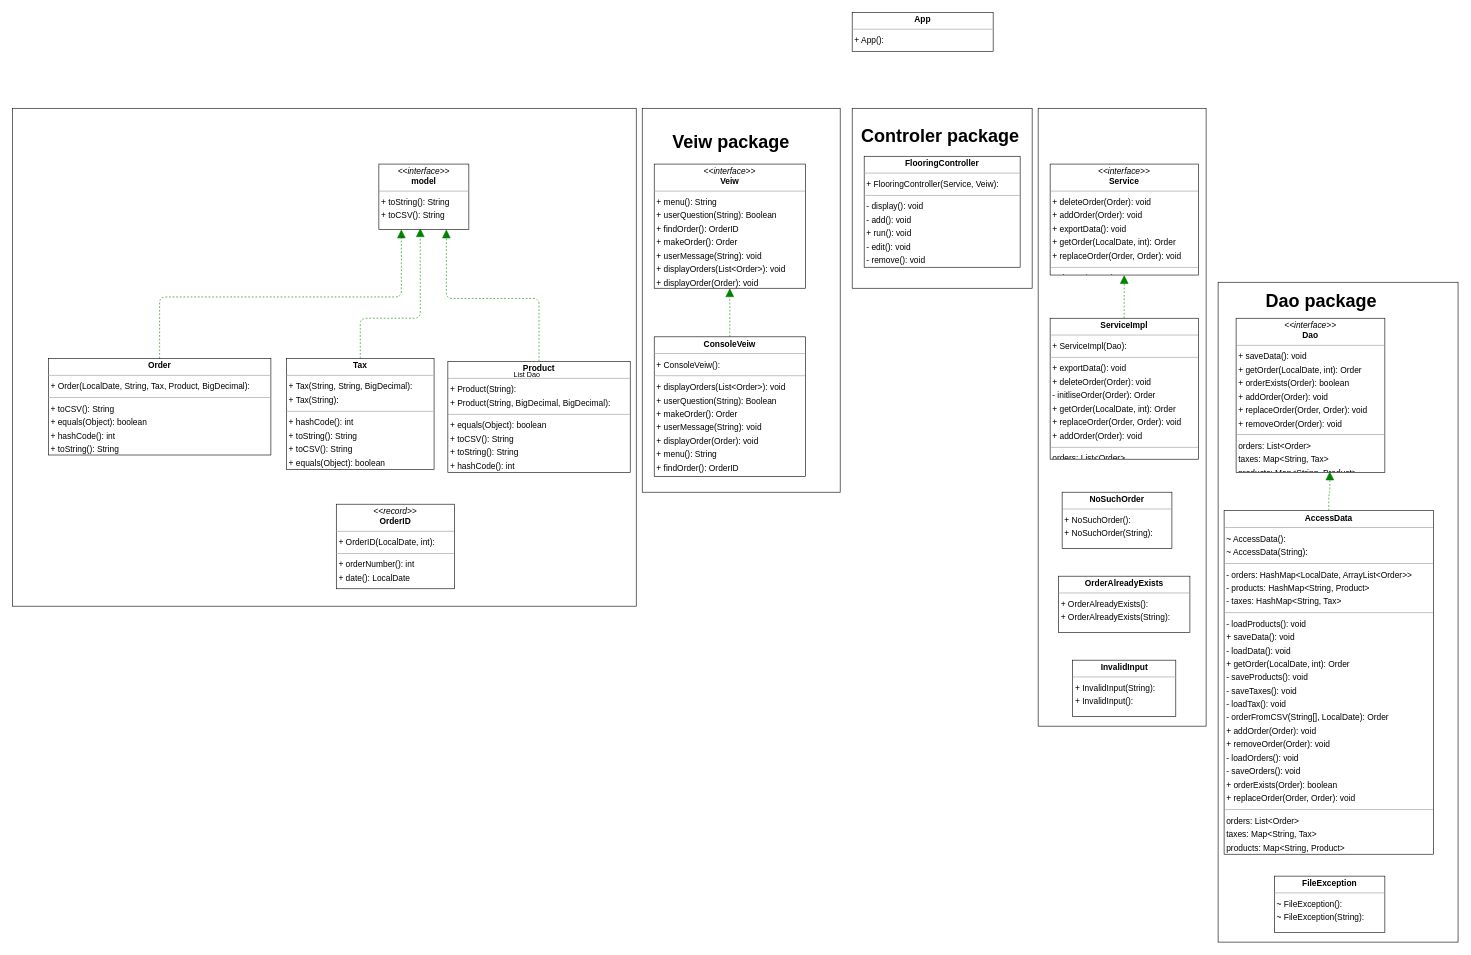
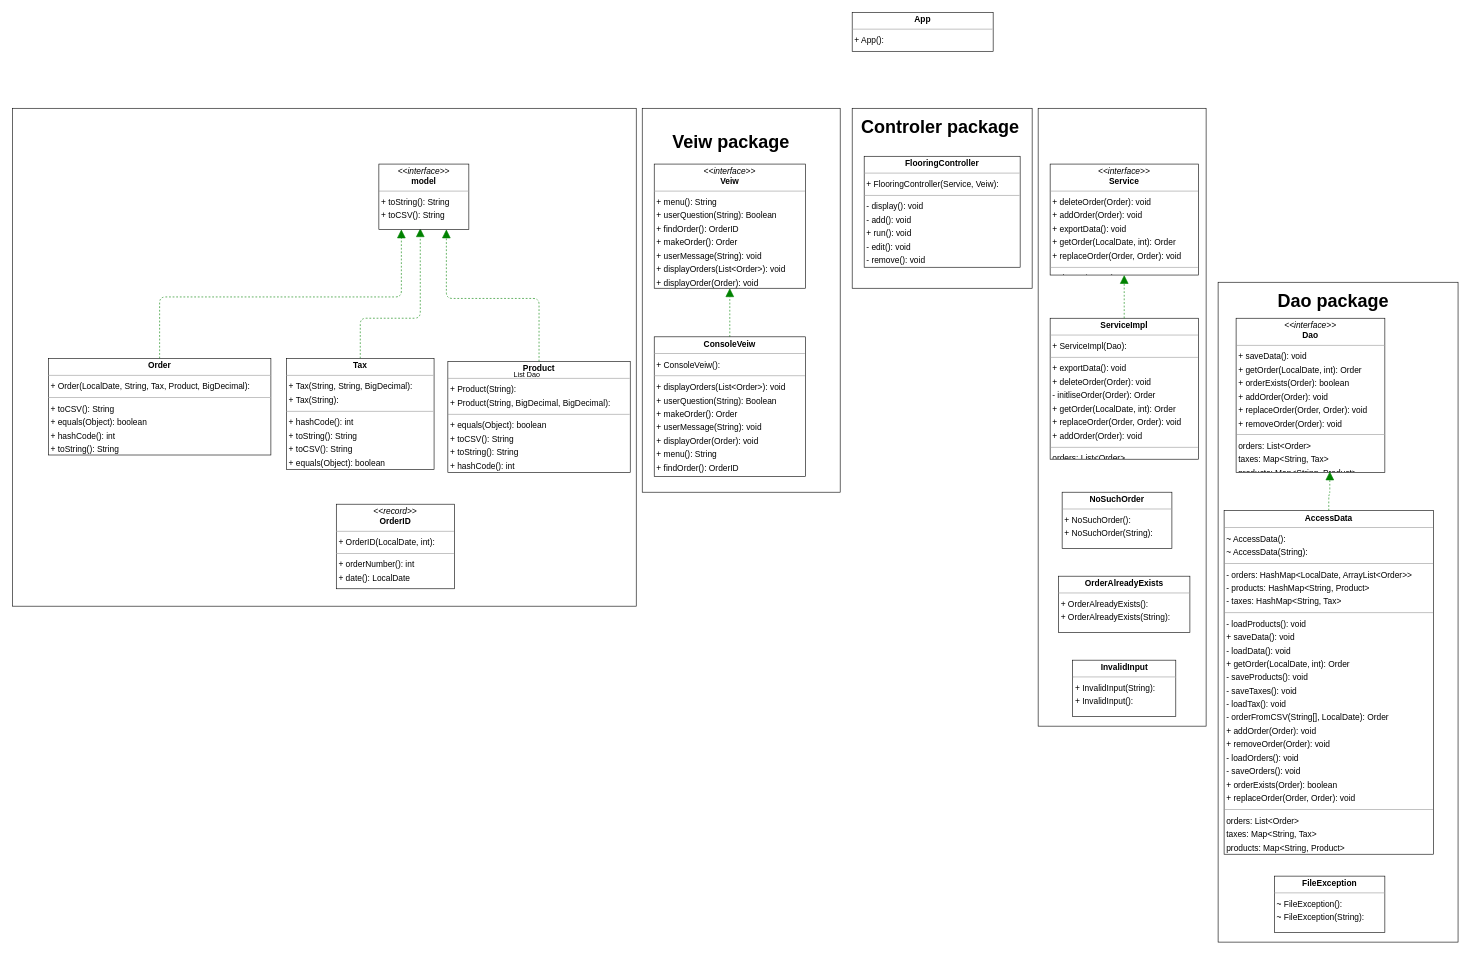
  <mxCell id="0" />
  <mxCell id="1" parent="0" />
  <mxCell id="2" value="" style="rounded=0;whiteSpace=wrap;html=1;" vertex="1" parent="1"><mxGeometry x="2030" y="470" width="400" height="1100" as="geometry" /></mxCell>
  <mxCell id="3" value="" style="rounded=0;whiteSpace=wrap;html=1;" vertex="1" parent="1"><mxGeometry x="1730" y="180" width="280" height="1030" as="geometry" /></mxCell>
  <mxCell id="4" value="" style="rounded=0;whiteSpace=wrap;html=1;" vertex="1" parent="1"><mxGeometry x="1420" y="180" width="300" height="300" as="geometry" /></mxCell>
  <mxCell id="5" value="" style="rounded=0;whiteSpace=wrap;html=1;" vertex="1" parent="1"><mxGeometry x="1070" y="180" width="330" height="640" as="geometry" /></mxCell>
  <mxCell id="6" value="" style="rounded=0;whiteSpace=wrap;html=1;" vertex="1" parent="1"><mxGeometry x="20" y="180" width="1040" height="830" as="geometry" /></mxCell>
  <mxCell id="7" value="&lt;p style=&quot;margin:0px;margin-top:4px;text-align:center;&quot;&gt;&lt;b&gt;AccessData&lt;/b&gt;&lt;/p&gt;&lt;hr size=&quot;1&quot;/&gt;&lt;p style=&quot;margin:0 0 0 4px;line-height:1.6;&quot;&gt;~ AccessData(): &lt;br/&gt;~ AccessData(String): &lt;/p&gt;&lt;hr size=&quot;1&quot;/&gt;&lt;p style=&quot;margin:0 0 0 4px;line-height:1.6;&quot;&gt;- orders: HashMap&amp;lt;LocalDate, ArrayList&amp;lt;Order&amp;gt;&amp;gt;&lt;br/&gt;- products: HashMap&amp;lt;String, Product&amp;gt;&lt;br/&gt;- taxes: HashMap&amp;lt;String, Tax&amp;gt;&lt;/p&gt;&lt;hr size=&quot;1&quot;/&gt;&lt;p style=&quot;margin:0 0 0 4px;line-height:1.6;&quot;&gt;- loadProducts(): void&lt;br/&gt;+ saveData(): void&lt;br/&gt;- loadData(): void&lt;br/&gt;+ getOrder(LocalDate, int): Order&lt;br/&gt;- saveProducts(): void&lt;br/&gt;- saveTaxes(): void&lt;br/&gt;- loadTax(): void&lt;br/&gt;- orderFromCSV(String[], LocalDate): Order&lt;br/&gt;+ addOrder(Order): void&lt;br/&gt;+ removeOrder(Order): void&lt;br/&gt;- loadOrders(): void&lt;br/&gt;- saveOrders(): void&lt;br/&gt;+ orderExists(Order): boolean&lt;br/&gt;+ replaceOrder(Order, Order): void&lt;/p&gt;&lt;hr size=&quot;1&quot;/&gt;&lt;p style=&quot;margin:0 0 0 4px;line-height:1.6;&quot;&gt; orders: List&amp;lt;Order&amp;gt;&lt;br/&gt; taxes: Map&amp;lt;String, Tax&amp;gt;&lt;br/&gt; products: Map&amp;lt;String, Product&amp;gt;&lt;/p&gt;" style="verticalAlign=top;align=left;overflow=fill;fontSize=14;fontFamily=Helvetica;html=1;rounded=0;shadow=0;comic=0;labelBackgroundColor=none;strokeWidth=1;" parent="1" vertex="1"><mxGeometry x="2040" y="850.5" width="349" height="573" as="geometry" /></mxCell>
  <mxCell id="8" value="&lt;p style=&quot;margin:0px;margin-top:4px;text-align:center;&quot;&gt;&lt;b&gt;App&lt;/b&gt;&lt;/p&gt;&lt;hr size=&quot;1&quot;/&gt;&lt;p style=&quot;margin:0 0 0 4px;line-height:1.6;&quot;&gt;+ App(): &lt;/p&gt;&lt;hr size=&quot;1&quot;/&gt;&lt;p style=&quot;margin:0 0 0 4px;line-height:1.6;&quot;&gt;+ main(String[]): void&lt;/p&gt;" style="verticalAlign=top;align=left;overflow=fill;fontSize=14;fontFamily=Helvetica;html=1;rounded=0;shadow=0;comic=0;labelBackgroundColor=none;strokeWidth=1;" parent="1" vertex="1"><mxGeometry x="1420" y="20" width="235" height="65" as="geometry" /></mxCell>
  <mxCell id="9" style="edgeStyle=orthogonalEdgeStyle;rounded=1;orthogonalLoop=1;jettySize=auto;html=1;exitX=0.5;exitY=0;exitDx=0;exitDy=0;entryX=0.5;entryY=1;entryDx=0;entryDy=0;dashed=1;strokeColor=#008200;align=center;verticalAlign=middle;fontFamily=Helvetica;fontSize=11;fontColor=default;labelBackgroundColor=default;startArrow=none;endArrow=block;endSize=12;" edge="1" parent="1" source="10" target="26"><mxGeometry relative="1" as="geometry" /></mxCell>
  <mxCell id="10" value="&lt;p style=&quot;margin:0px;margin-top:4px;text-align:center;&quot;&gt;&lt;b&gt;ConsoleVeiw&lt;/b&gt;&lt;/p&gt;&lt;hr size=&quot;1&quot;/&gt;&lt;p style=&quot;margin:0 0 0 4px;line-height:1.6;&quot;&gt;+ ConsoleVeiw(): &lt;/p&gt;&lt;hr size=&quot;1&quot;/&gt;&lt;p style=&quot;margin:0 0 0 4px;line-height:1.6;&quot;&gt;+ displayOrders(List&amp;lt;Order&amp;gt;): void&lt;br/&gt;+ userQuestion(String): Boolean&lt;br/&gt;+ makeOrder(): Order&lt;br/&gt;+ userMessage(String): void&lt;br/&gt;+ displayOrder(Order): void&lt;br/&gt;+ menu(): String&lt;br/&gt;+ findOrder(): OrderID&lt;/p&gt;" style="verticalAlign=top;align=left;overflow=fill;fontSize=14;fontFamily=Helvetica;html=1;rounded=0;shadow=0;comic=0;labelBackgroundColor=none;strokeWidth=1;" parent="1" vertex="1"><mxGeometry x="1090" y="561" width="252" height="233" as="geometry" /></mxCell>
  <mxCell id="11" value="&lt;p style=&quot;margin:0px;margin-top:4px;text-align:center;&quot;&gt;&lt;i&gt;&amp;lt;&amp;lt;interface&amp;gt;&amp;gt;&lt;/i&gt;&lt;br/&gt;&lt;b&gt;Dao&lt;/b&gt;&lt;/p&gt;&lt;hr size=&quot;1&quot;/&gt;&lt;p style=&quot;margin:0 0 0 4px;line-height:1.6;&quot;&gt;+ saveData(): void&lt;br/&gt;+ getOrder(LocalDate, int): Order&lt;br/&gt;+ orderExists(Order): boolean&lt;br/&gt;+ addOrder(Order): void&lt;br/&gt;+ replaceOrder(Order, Order): void&lt;br/&gt;+ removeOrder(Order): void&lt;/p&gt;&lt;hr size=&quot;1&quot;/&gt;&lt;p style=&quot;margin:0 0 0 4px;line-height:1.6;&quot;&gt; orders: List&amp;lt;Order&amp;gt;&lt;br/&gt; taxes: Map&amp;lt;String, Tax&amp;gt;&lt;br/&gt; products: Map&amp;lt;String, Product&amp;gt;&lt;/p&gt;" style="verticalAlign=top;align=left;overflow=fill;fontSize=14;fontFamily=Helvetica;html=1;rounded=0;shadow=0;comic=0;labelBackgroundColor=none;strokeWidth=1;" parent="1" vertex="1"><mxGeometry x="2060" y="530" width="248" height="257" as="geometry" /></mxCell>
  <mxCell id="12" value="&lt;p style=&quot;margin:0px;margin-top:4px;text-align:center;&quot;&gt;&lt;b&gt;FileException&lt;/b&gt;&lt;/p&gt;&lt;hr size=&quot;1&quot;/&gt;&lt;p style=&quot;margin:0 0 0 4px;line-height:1.6;&quot;&gt;~ FileException(): &lt;br/&gt;~ FileException(String): &lt;/p&gt;" style="verticalAlign=top;align=left;overflow=fill;fontSize=14;fontFamily=Helvetica;html=1;rounded=0;shadow=0;comic=0;labelBackgroundColor=none;strokeWidth=1;" parent="1" vertex="1"><mxGeometry x="2124" y="1460" width="184" height="94" as="geometry" /></mxCell>
  <mxCell id="13" value="&lt;p style=&quot;margin:0px;margin-top:4px;text-align:center;&quot;&gt;&lt;b&gt;FlooringController&lt;/b&gt;&lt;/p&gt;&lt;hr size=&quot;1&quot;/&gt;&lt;p style=&quot;margin:0 0 0 4px;line-height:1.6;&quot;&gt;+ FlooringController(Service, Veiw): &lt;/p&gt;&lt;hr size=&quot;1&quot;/&gt;&lt;p style=&quot;margin:0 0 0 4px;line-height:1.6;&quot;&gt;- display(): void&lt;br/&gt;- add(): void&lt;br/&gt;+ run(): void&lt;br/&gt;- edit(): void&lt;br/&gt;- remove(): void&lt;/p&gt;" style="verticalAlign=top;align=left;overflow=fill;fontSize=14;fontFamily=Helvetica;html=1;rounded=0;shadow=0;comic=0;labelBackgroundColor=none;strokeWidth=1;" parent="1" vertex="1"><mxGeometry x="1440" y="260" width="260" height="185" as="geometry" /></mxCell>
  <mxCell id="14" value="&lt;p style=&quot;margin:0px;margin-top:4px;text-align:center;&quot;&gt;&lt;b&gt;InvalidInput&lt;/b&gt;&lt;/p&gt;&lt;hr size=&quot;1&quot;/&gt;&lt;p style=&quot;margin:0 0 0 4px;line-height:1.6;&quot;&gt;+ InvalidInput(String): &lt;br/&gt;+ InvalidInput(): &lt;/p&gt;" style="verticalAlign=top;align=left;overflow=fill;fontSize=14;fontFamily=Helvetica;html=1;rounded=0;shadow=0;comic=0;labelBackgroundColor=none;strokeWidth=1;" parent="1" vertex="1"><mxGeometry x="1787.5" y="1100" width="172" height="94" as="geometry" /></mxCell>
  <mxCell id="15" value="&lt;p style=&quot;margin:0px;margin-top:4px;text-align:center;&quot;&gt;&lt;b&gt;NoSuchOrder&lt;/b&gt;&lt;/p&gt;&lt;hr size=&quot;1&quot;/&gt;&lt;p style=&quot;margin:0 0 0 4px;line-height:1.6;&quot;&gt;+ NoSuchOrder(): &lt;br/&gt;+ NoSuchOrder(String): &lt;/p&gt;" style="verticalAlign=top;align=left;overflow=fill;fontSize=14;fontFamily=Helvetica;html=1;rounded=0;shadow=0;comic=0;labelBackgroundColor=none;strokeWidth=1;" parent="1" vertex="1"><mxGeometry x="1770" y="820" width="183" height="94" as="geometry" /></mxCell>
  <mxCell id="16" style="edgeStyle=orthogonalEdgeStyle;rounded=1;orthogonalLoop=1;jettySize=auto;html=1;exitX=0.5;exitY=0;exitDx=0;exitDy=0;dashed=1;strokeColor=#008200;align=center;verticalAlign=middle;fontFamily=Helvetica;fontSize=11;fontColor=default;labelBackgroundColor=default;startArrow=none;endArrow=block;endSize=12;entryX=0.25;entryY=1;entryDx=0;entryDy=0;" edge="1" parent="1" source="17" target="27"><mxGeometry relative="1" as="geometry"><mxPoint x="700" y="490" as="targetPoint" /></mxGeometry></mxCell>
  <mxCell id="17" value="&lt;p style=&quot;margin:0px;margin-top:4px;text-align:center;&quot;&gt;&lt;b&gt;Order&lt;/b&gt;&lt;/p&gt;&lt;hr size=&quot;1&quot;/&gt;&lt;p style=&quot;margin:0 0 0 4px;line-height:1.6;&quot;&gt;+ Order(LocalDate, String, Tax, Product, BigDecimal): &lt;/p&gt;&lt;hr size=&quot;1&quot;/&gt;&lt;p style=&quot;margin:0 0 0 4px;line-height:1.6;&quot;&gt;+ toCSV(): String&lt;br/&gt;+ equals(Object): boolean&lt;br/&gt;+ hashCode(): int&lt;br/&gt;+ toString(): String&lt;/p&gt;" style="verticalAlign=top;align=left;overflow=fill;fontSize=14;fontFamily=Helvetica;html=1;rounded=0;shadow=0;comic=0;labelBackgroundColor=none;strokeWidth=1;" parent="1" vertex="1"><mxGeometry x="80" y="597" width="371" height="161" as="geometry" /></mxCell>
  <mxCell id="18" value="&lt;p style=&quot;margin:0px;margin-top:4px;text-align:center;&quot;&gt;&lt;b&gt;OrderAlreadyExists&lt;/b&gt;&lt;/p&gt;&lt;hr size=&quot;1&quot;/&gt;&lt;p style=&quot;margin:0 0 0 4px;line-height:1.6;&quot;&gt;+ OrderAlreadyExists(): &lt;br/&gt;+ OrderAlreadyExists(String): &lt;/p&gt;" style="verticalAlign=top;align=left;overflow=fill;fontSize=14;fontFamily=Helvetica;html=1;rounded=0;shadow=0;comic=0;labelBackgroundColor=none;strokeWidth=1;" parent="1" vertex="1"><mxGeometry x="1764" y="960" width="219" height="94" as="geometry" /></mxCell>
  <mxCell id="19" value="&lt;p style=&quot;margin:0px;margin-top:4px;text-align:center;&quot;&gt;&lt;i&gt;&amp;lt;&amp;lt;record&amp;gt;&amp;gt;&lt;/i&gt;&lt;br/&gt;&lt;b&gt;OrderID&lt;/b&gt;&lt;/p&gt;&lt;hr size=&quot;1&quot;/&gt;&lt;p style=&quot;margin:0 0 0 4px;line-height:1.6;&quot;&gt;+ OrderID(LocalDate, int): &lt;/p&gt;&lt;hr size=&quot;1&quot;/&gt;&lt;p style=&quot;margin:0 0 0 4px;line-height:1.6;&quot;&gt;+ orderNumber(): int&lt;br/&gt;+ date(): LocalDate&lt;/p&gt;" style="verticalAlign=top;align=left;overflow=fill;fontSize=14;fontFamily=Helvetica;html=1;rounded=0;shadow=0;comic=0;labelBackgroundColor=none;strokeWidth=1;" parent="1" vertex="1"><mxGeometry x="560" y="840" width="197" height="141" as="geometry" /></mxCell>
  <mxCell id="20" style="edgeStyle=orthogonalEdgeStyle;rounded=1;orthogonalLoop=1;jettySize=auto;html=1;exitX=0.5;exitY=0;exitDx=0;exitDy=0;entryX=0.75;entryY=1;entryDx=0;entryDy=0;dashed=1;strokeColor=#008200;align=center;verticalAlign=middle;fontFamily=Helvetica;fontSize=11;fontColor=default;labelBackgroundColor=default;startArrow=none;endArrow=block;endSize=12;" edge="1" parent="1" source="21" target="27"><mxGeometry relative="1" as="geometry" /></mxCell>
  <mxCell id="21" value="&lt;p style=&quot;margin:0px;margin-top:4px;text-align:center;&quot;&gt;&lt;b&gt;Product&lt;/b&gt;&lt;/p&gt;&lt;hr size=&quot;1&quot;/&gt;&lt;p style=&quot;margin:0 0 0 4px;line-height:1.6;&quot;&gt;+ Product(String): &lt;br/&gt;+ Product(String, BigDecimal, BigDecimal): &lt;/p&gt;&lt;hr size=&quot;1&quot;/&gt;&lt;p style=&quot;margin:0 0 0 4px;line-height:1.6;&quot;&gt;+ equals(Object): boolean&lt;br/&gt;+ toCSV(): String&lt;br/&gt;+ toString(): String&lt;br/&gt;+ hashCode(): int&lt;/p&gt;" style="verticalAlign=top;align=left;overflow=fill;fontSize=14;fontFamily=Helvetica;html=1;rounded=0;shadow=0;comic=0;labelBackgroundColor=none;strokeWidth=1;" parent="1" vertex="1"><mxGeometry x="746" y="602" width="304" height="185" as="geometry" /></mxCell>
  <mxCell id="22" value="&lt;p style=&quot;margin:0px;margin-top:4px;text-align:center;&quot;&gt;&lt;i&gt;&amp;lt;&amp;lt;interface&amp;gt;&amp;gt;&lt;/i&gt;&lt;br/&gt;&lt;b&gt;Service&lt;/b&gt;&lt;/p&gt;&lt;hr size=&quot;1&quot;/&gt;&lt;p style=&quot;margin:0 0 0 4px;line-height:1.6;&quot;&gt;+ deleteOrder(Order): void&lt;br/&gt;+ addOrder(Order): void&lt;br/&gt;+ exportData(): void&lt;br/&gt;+ getOrder(LocalDate, int): Order&lt;br/&gt;+ replaceOrder(Order, Order): void&lt;/p&gt;&lt;hr size=&quot;1&quot;/&gt;&lt;p style=&quot;margin:0 0 0 4px;line-height:1.6;&quot;&gt; orders: List&amp;lt;Order&amp;gt;&lt;/p&gt;" style="verticalAlign=top;align=left;overflow=fill;fontSize=14;fontFamily=Helvetica;html=1;rounded=0;shadow=0;comic=0;labelBackgroundColor=none;strokeWidth=1;" parent="1" vertex="1"><mxGeometry x="1750" y="273" width="247" height="185" as="geometry" /></mxCell>
  <mxCell id="23" value="&lt;p style=&quot;margin:0px;margin-top:4px;text-align:center;&quot;&gt;&lt;b&gt;ServiceImpl&lt;/b&gt;&lt;/p&gt;&lt;hr size=&quot;1&quot;/&gt;&lt;p style=&quot;margin:0 0 0 4px;line-height:1.6;&quot;&gt;+ ServiceImpl(Dao): &lt;/p&gt;&lt;hr size=&quot;1&quot;/&gt;&lt;p style=&quot;margin:0 0 0 4px;line-height:1.6;&quot;&gt;+ exportData(): void&lt;br/&gt;+ deleteOrder(Order): void&lt;br/&gt;- initliseOrder(Order): Order&lt;br/&gt;+ getOrder(LocalDate, int): Order&lt;br/&gt;+ replaceOrder(Order, Order): void&lt;br/&gt;+ addOrder(Order): void&lt;/p&gt;&lt;hr size=&quot;1&quot;/&gt;&lt;p style=&quot;margin:0 0 0 4px;line-height:1.6;&quot;&gt; orders: List&amp;lt;Order&amp;gt;&lt;/p&gt;" style="verticalAlign=top;align=left;overflow=fill;fontSize=14;fontFamily=Helvetica;html=1;rounded=0;shadow=0;comic=0;labelBackgroundColor=none;strokeWidth=1;" parent="1" vertex="1"><mxGeometry x="1750" y="530" width="247" height="235" as="geometry" /></mxCell>
  <mxCell id="24" style="edgeStyle=orthogonalEdgeStyle;rounded=1;orthogonalLoop=1;jettySize=auto;html=1;exitX=0.5;exitY=0;exitDx=0;exitDy=0;dashed=1;strokeColor=#008200;align=center;verticalAlign=middle;fontFamily=Helvetica;fontSize=11;fontColor=default;labelBackgroundColor=default;startArrow=none;endArrow=block;endSize=12;" edge="1" parent="1" source="25"><mxGeometry relative="1" as="geometry"><mxPoint x="700" y="380" as="targetPoint" /><Array as="points"><mxPoint x="600" y="530" /><mxPoint x="700" y="530" /></Array></mxGeometry></mxCell>
  <mxCell id="25" value="&lt;p style=&quot;margin:0px;margin-top:4px;text-align:center;&quot;&gt;&lt;b&gt;Tax&lt;/b&gt;&lt;/p&gt;&lt;hr size=&quot;1&quot;/&gt;&lt;p style=&quot;margin:0 0 0 4px;line-height:1.6;&quot;&gt;+ Tax(String, String, BigDecimal): &lt;br/&gt;+ Tax(String): &lt;/p&gt;&lt;hr size=&quot;1&quot;/&gt;&lt;p style=&quot;margin:0 0 0 4px;line-height:1.6;&quot;&gt;+ hashCode(): int&lt;br/&gt;+ toString(): String&lt;br/&gt;+ toCSV(): String&lt;br/&gt;+ equals(Object): boolean&lt;/p&gt;" style="verticalAlign=top;align=left;overflow=fill;fontSize=14;fontFamily=Helvetica;html=1;rounded=0;shadow=0;comic=0;labelBackgroundColor=none;strokeWidth=1;" parent="1" vertex="1"><mxGeometry x="477" y="597" width="246" height="185" as="geometry" /></mxCell>
  <mxCell id="26" value="&lt;p style=&quot;margin:0px;margin-top:4px;text-align:center;&quot;&gt;&lt;i&gt;&amp;lt;&amp;lt;interface&amp;gt;&amp;gt;&lt;/i&gt;&lt;br/&gt;&lt;b&gt;Veiw&lt;/b&gt;&lt;/p&gt;&lt;hr size=&quot;1&quot;/&gt;&lt;p style=&quot;margin:0 0 0 4px;line-height:1.6;&quot;&gt;+ menu(): String&lt;br/&gt;+ userQuestion(String): Boolean&lt;br/&gt;+ findOrder(): OrderID&lt;br/&gt;+ makeOrder(): Order&lt;br/&gt;+ userMessage(String): void&lt;br/&gt;+ displayOrders(List&amp;lt;Order&amp;gt;): void&lt;br/&gt;+ displayOrder(Order): void&lt;/p&gt;" style="verticalAlign=top;align=left;overflow=fill;fontSize=14;fontFamily=Helvetica;html=1;rounded=0;shadow=0;comic=0;labelBackgroundColor=none;strokeWidth=1;" parent="1" vertex="1"><mxGeometry x="1090" y="273" width="252" height="207" as="geometry" /></mxCell>
  <mxCell id="27" value="&lt;p style=&quot;margin:0px;margin-top:4px;text-align:center;&quot;&gt;&lt;i&gt;&amp;lt;&amp;lt;interface&amp;gt;&amp;gt;&lt;/i&gt;&lt;br/&gt;&lt;b&gt;model&lt;/b&gt;&lt;/p&gt;&lt;hr size=&quot;1&quot;/&gt;&lt;p style=&quot;margin:0 0 0 4px;line-height:1.6;&quot;&gt;+ toString(): String&lt;br/&gt;+ toCSV(): String&lt;/p&gt;" style="verticalAlign=top;align=left;overflow=fill;fontSize=14;fontFamily=Helvetica;html=1;rounded=0;shadow=0;comic=0;labelBackgroundColor=none;strokeWidth=1;" parent="1" vertex="1"><mxGeometry x="631" y="273" width="150" height="109" as="geometry" /></mxCell>
  <mxCell id="28" value="" style="html=1;rounded=1;edgeStyle=orthogonalEdgeStyle;dashed=1;startArrow=none;endArrow=block;endSize=12;strokeColor=#008200;exitX=0.500;exitY=0.000;exitDx=0;exitDy=0;entryX=0.500;entryY=1.000;entryDx=0;entryDy=0;" parent="1" source="23" target="22" edge="1"><mxGeometry width="50" height="50" relative="1" as="geometry"><Array as="points" /></mxGeometry></mxCell>
  <mxCell id="29" style="edgeStyle=orthogonalEdgeStyle;rounded=1;orthogonalLoop=1;jettySize=auto;html=1;exitX=0.5;exitY=0;exitDx=0;exitDy=0;entryX=0.63;entryY=0.994;entryDx=0;entryDy=0;entryPerimeter=0;fillColor=#d5e8d4;strokeColor=#008200;dashed=1;align=center;verticalAlign=middle;fontFamily=Helvetica;fontSize=11;fontColor=default;labelBackgroundColor=default;startArrow=none;endArrow=block;endSize=12;" edge="1" parent="1" source="7" target="11"><mxGeometry relative="1" as="geometry" /></mxCell>
  <mxCell id="30" value="List Dao" style="text;strokeColor=none;fillColor=none;align=left;verticalAlign=middle;spacingLeft=4;spacingRight=4;overflow=hidden;points=[[0,0.5],[1,0.5]];portConstraint=eastwest;rotatable=0;whiteSpace=wrap;html=1;" vertex="1" parent="1"><mxGeometry x="850" y="610" width="80" height="30" as="geometry" /></mxCell>
- <mxCell id="31" value="&lt;b&gt;&lt;font style=&quot;font-size: 30px;&quot;&gt;Dao package&lt;/font&gt;&lt;/b&gt;" style="text;html=1;align=center;verticalAlign=middle;whiteSpace=wrap;rounded=0;" vertex="1" parent="1"><mxGeometry x="2064" y="485" width="276" height="30" as="geometry" /></mxCell>
- <mxCell id="32" value="&lt;b&gt;&lt;font style=&quot;font-size: 30px;&quot;&gt;Controler package&lt;/font&gt;&lt;/b&gt;" style="text;html=1;align=center;verticalAlign=middle;whiteSpace=wrap;rounded=0;" vertex="1" parent="1"><mxGeometry x="1424" y="210" width="286" height="30" as="geometry" /></mxCell>
+ <mxCell id="31" value="&lt;b&gt;&lt;font style=&quot;font-size: 30px;&quot;&gt;Dao package&lt;/font&gt;&lt;/b&gt;" style="text;html=1;align=center;verticalAlign=middle;whiteSpace=wrap;rounded=0;" vertex="1" parent="1"><mxGeometry x="2084" y="485" width="276" height="30" as="geometry" /></mxCell>
+ <mxCell id="32" value="&lt;b&gt;&lt;font style=&quot;font-size: 30px;&quot;&gt;Controler package&lt;/font&gt;&lt;/b&gt;" style="text;html=1;align=center;verticalAlign=middle;whiteSpace=wrap;rounded=0;" vertex="1" parent="1"><mxGeometry x="1424" y="195" width="286" height="30" as="geometry" /></mxCell>
  <mxCell id="33" value="&lt;b&gt;&lt;font style=&quot;font-size: 30px;&quot;&gt;Veiw package&lt;/font&gt;&lt;/b&gt;" style="text;html=1;align=center;verticalAlign=middle;whiteSpace=wrap;rounded=0;" vertex="1" parent="1"><mxGeometry x="1080" y="220" width="276" height="30" as="geometry" /></mxCell>
